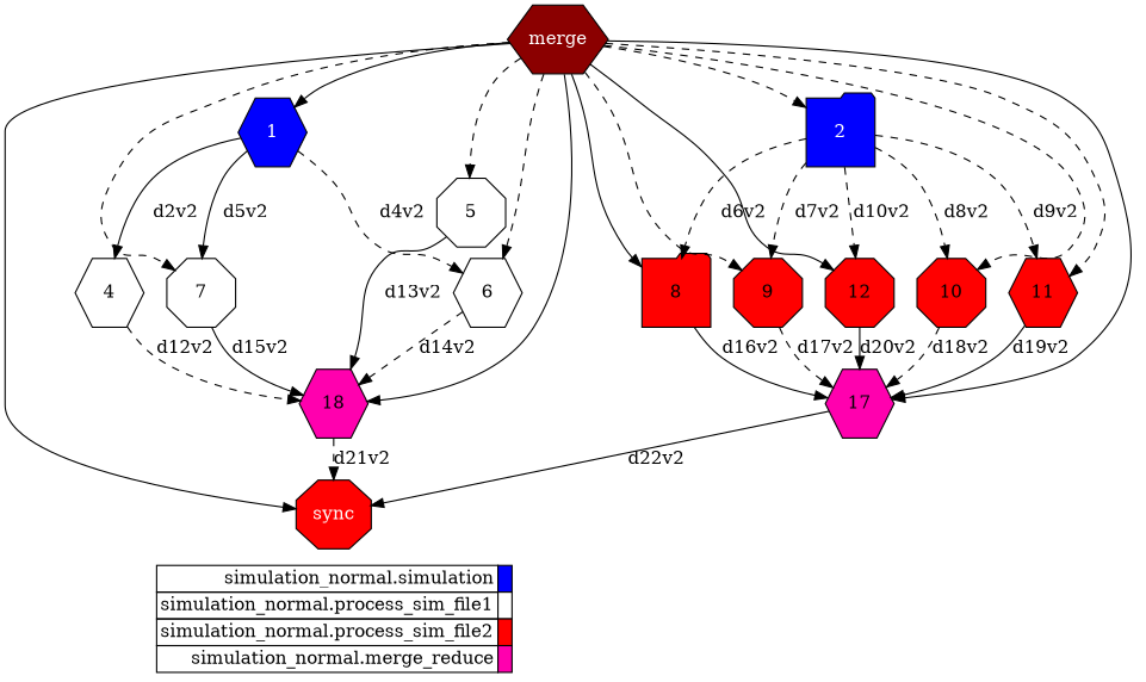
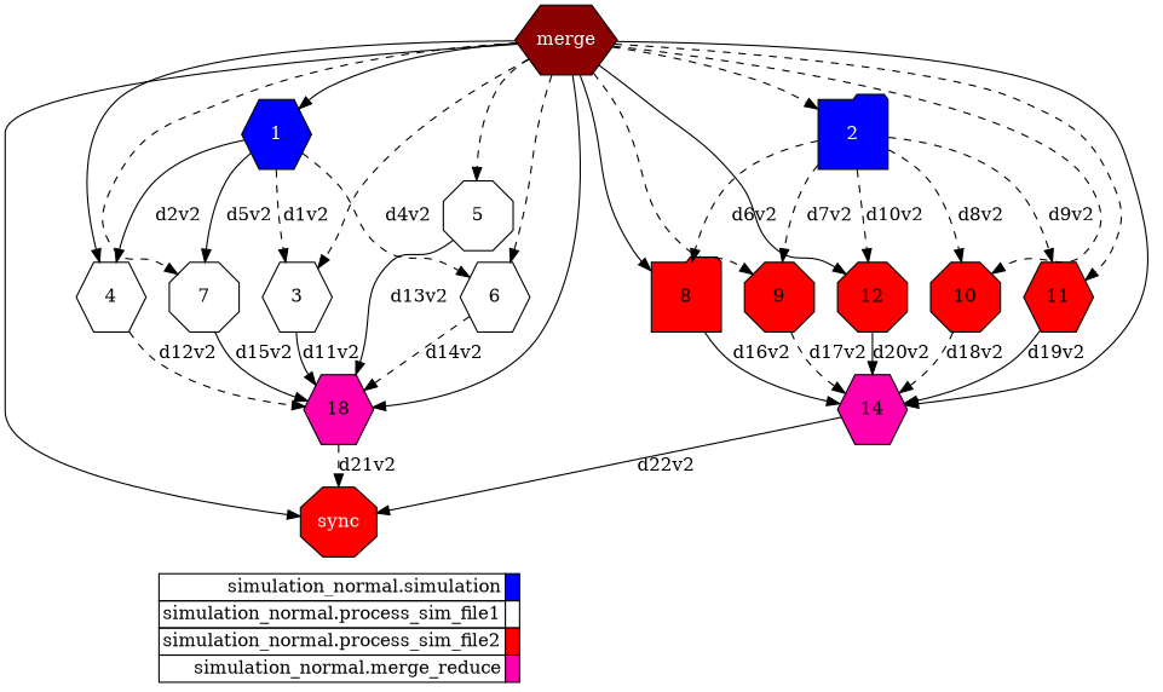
  digraph {
    compound=true
    labeljust=l
    rankdir=TB
    node [fillcolor="#ff0000" fontcolor="#000000" shape=hexagon style=filled]
    edge [style=dashed]
    n1 [fillcolor="#8B0000" fontcolor="#FFFFFF" height=0.75 label=merge]
    1 [fillcolor="#0000ff" fontcolor="#ffffff" height=0.75]
    2 [fillcolor="#0000ff" fontcolor="#ffffff" height=0.75 shape=folder]
+   3 [fillcolor="#ffffff" height=0.75]
    4 [fillcolor="#ffffff" height=0.75]
    5 [fillcolor="#ffffff" height=0.75 shape=octagon]
    6 [fillcolor="#ffffff" height=0.75]
    7 [fillcolor="#ffffff" height=0.75 shape=octagon]
    8 [height=0.75 shape=folder]
    9 [height=0.75 shape=octagon]
    10 [height=0.75 shape=octagon]
    11 [height=0.75]
    12 [height=0.75 shape=octagon]
    n14 [fillcolor="#ff00ae" height=0.75 label=18]
-   14 [fillcolor="#ff00ae" height=0.75 label=17]
+   14 [fillcolor="#ff00ae" height=0.75]
    n16 [fontcolor="#FFFFFF" height=0.75 label=sync shape=octagon]
    n17 [height=0.75 label=<       <table border="0" cellpadding="2" cellspacing="0" cellborder="1"> <tr> <td align="right">simulation_normal.simulation</td> <td bgcolor="#0000ff">&nbsp;</td> </tr> <tr> <td align="right">simulation_normal.process_sim_file1</td> <td bgcolor="#ffffff">&nbsp;</td> </tr> <tr> <td align="right">simulation_normal.process_sim_file2</td> <td bgcolor="#ff0000">&nbsp;</td> </tr> <tr> <td align="right">simulation_normal.merge_reduce</td> <td bgcolor="#ff00ae">&nbsp;</td> </tr>       </table>     > shape=plaintext fillcolor="" fontcolor="" style=""]
    subgraph sub_1 {
      ranksep=0.20
      n1
      1
      2
+     3
      4
      5
      6
      7
      8
      9
      10
      11
      12
      n14
      14
      n16
    }
    subgraph sub_2 {
      label=Legend
      rank=sink
      ranksep=0.20
      n17
    }
    n1 -> 1 [style=solid]
    n1 -> 2
+   n1 -> 3
+   n1 -> 4 [style=solid]
    n1 -> 5
    n1 -> 6
    n1 -> 7
    n1 -> 8 [style=solid]
    n1 -> 9
    n1 -> 10
    n1 -> 11
    n1 -> 12 [style=solid]
    n1 -> n14 [style=solid]
    n1 -> 14 [style=solid]
    n1 -> n16 [style=solid]
+   1 -> 3 [label=d1v2]
    1 -> 4 [label=d2v2 style=solid]
    1 -> 6 [label=d4v2]
    1 -> 7 [label=d5v2 style=solid]
    2 -> 8 [label=d6v2]
    2 -> 9 [label=d7v2]
    2 -> 10 [label=d8v2]
    2 -> 11 [label=d9v2]
    2 -> 12 [label=d10v2]
+   3 -> n14 [label=d11v2 style=solid]
    4 -> n14 [label=d12v2]
    5 -> n14 [label=d13v2 style=solid]
    6 -> n14 [label=d14v2]
    7 -> n14 [label=d15v2 style=solid]
    8 -> 14 [label=d16v2 style=solid]
    9 -> 14 [label=d17v2]
    10 -> 14 [label=d18v2]
    11 -> 14 [label=d19v2 style=solid]
    12 -> 14 [label=d20v2 style=solid]
    n14 -> n16 [label=d21v2]
    14 -> n16 [label=d22v2 style=solid]
  }
